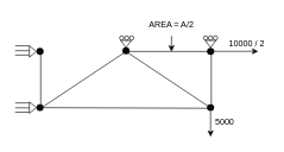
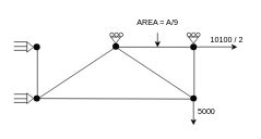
  <mxCell id="0" />
  <mxCell id="1" parent="0" />
  <mxCell id="2" value="" style="endArrow=none;html=1;rounded=0;" edge="1" parent="1" source="9"><mxGeometry width="50" height="50" relative="1" as="geometry"><mxPoint x="56" y="152" as="sourcePoint" /><mxPoint x="296" y="152" as="targetPoint" /></mxGeometry></mxCell>
  <mxCell id="3" value="" style="endArrow=none;html=1;rounded=0;" edge="1" parent="1"><mxGeometry width="50" height="50" relative="1" as="geometry"><mxPoint x="56" y="152" as="sourcePoint" /><mxPoint x="56" y="72" as="targetPoint" /></mxGeometry></mxCell>
  <mxCell id="4" value="" style="endArrow=none;html=1;rounded=0;" edge="1" parent="1"><mxGeometry width="50" height="50" relative="1" as="geometry"><mxPoint x="56" y="152" as="sourcePoint" /><mxPoint x="176" y="72" as="targetPoint" /></mxGeometry></mxCell>
  <mxCell id="5" value="" style="endArrow=none;html=1;rounded=0;" edge="1" parent="1"><mxGeometry width="50" height="50" relative="1" as="geometry"><mxPoint x="296" y="152" as="sourcePoint" /><mxPoint x="176" y="72" as="targetPoint" /></mxGeometry></mxCell>
  <mxCell id="6" value="" style="endArrow=none;html=1;rounded=0;" edge="1" parent="1"><mxGeometry width="50" height="50" relative="1" as="geometry"><mxPoint x="296" y="72" as="sourcePoint" /><mxPoint x="176" y="72" as="targetPoint" /></mxGeometry></mxCell>
  <mxCell id="7" value="" style="endArrow=none;html=1;rounded=0;" edge="1" parent="1"><mxGeometry width="50" height="50" relative="1" as="geometry"><mxPoint x="296" y="152" as="sourcePoint" /><mxPoint x="296" y="72" as="targetPoint" /></mxGeometry></mxCell>
  <mxCell id="8" value="" style="endArrow=none;html=1;rounded=0;" edge="1" parent="1" target="9"><mxGeometry width="50" height="50" relative="1" as="geometry"><mxPoint x="56" y="152" as="sourcePoint" /><mxPoint x="296" y="152" as="targetPoint" /></mxGeometry></mxCell>
  <mxCell id="9" value="" style="ellipse;whiteSpace=wrap;html=1;fillColor=#080808;strokeWidth=0;" vertex="1" parent="1"><mxGeometry x="50" y="146" width="10" height="10" as="geometry" /></mxCell>
  <mxCell id="10" value="" style="ellipse;whiteSpace=wrap;html=1;fillColor=#080808;strokeWidth=0;" vertex="1" parent="1"><mxGeometry x="50" y="67" width="10" height="10" as="geometry" /></mxCell>
  <mxCell id="11" value="" style="ellipse;whiteSpace=wrap;html=1;fillColor=#080808;strokeWidth=0;" vertex="1" parent="1"><mxGeometry x="171" y="66" width="10" height="10" as="geometry" /></mxCell>
  <mxCell id="12" style="edgeStyle=orthogonalEdgeStyle;rounded=0;orthogonalLoop=1;jettySize=auto;html=1;" edge="1" parent="1" source="13"><mxGeometry relative="1" as="geometry"><mxPoint x="295" y="192" as="targetPoint" /></mxGeometry></mxCell>
  <mxCell id="13" value="" style="ellipse;whiteSpace=wrap;html=1;fillColor=#080808;strokeWidth=0;" vertex="1" parent="1"><mxGeometry x="290" y="146" width="10" height="10" as="geometry" /></mxCell>
  <mxCell id="14" value="" style="ellipse;whiteSpace=wrap;html=1;fillColor=#080808;strokeWidth=0;" vertex="1" parent="1"><mxGeometry x="290" y="67" width="10" height="10" as="geometry" /></mxCell>
  <mxCell id="15" value="" style="triangle;whiteSpace=wrap;html=1;" vertex="1" parent="1"><mxGeometry x="40" y="64" width="10" height="16" as="geometry" /></mxCell>
  <mxCell id="16" value="" style="triangle;whiteSpace=wrap;html=1;" vertex="1" parent="1"><mxGeometry x="40" y="143" width="10" height="16" as="geometry" /></mxCell>
  <mxCell id="17" value="" style="endArrow=none;html=1;rounded=0;" edge="1" parent="1"><mxGeometry width="50" height="50" relative="1" as="geometry"><mxPoint x="20" y="64" as="sourcePoint" /><mxPoint x="40" y="64" as="targetPoint" /></mxGeometry></mxCell>
  <mxCell id="18" value="" style="endArrow=none;html=1;rounded=0;" edge="1" parent="1"><mxGeometry width="50" height="50" relative="1" as="geometry"><mxPoint x="20" y="70.92" as="sourcePoint" /><mxPoint x="40" y="70.92" as="targetPoint" /></mxGeometry></mxCell>
  <mxCell id="19" value="" style="endArrow=none;html=1;rounded=0;" edge="1" parent="1"><mxGeometry width="50" height="50" relative="1" as="geometry"><mxPoint x="20" y="77" as="sourcePoint" /><mxPoint x="40" y="77" as="targetPoint" /></mxGeometry></mxCell>
  <mxCell id="20" value="" style="endArrow=none;html=1;rounded=0;" edge="1" parent="1"><mxGeometry width="50" height="50" relative="1" as="geometry"><mxPoint x="20" y="144.42" as="sourcePoint" /><mxPoint x="40" y="144.42" as="targetPoint" /></mxGeometry></mxCell>
  <mxCell id="21" value="" style="endArrow=none;html=1;rounded=0;" edge="1" parent="1"><mxGeometry width="50" height="50" relative="1" as="geometry"><mxPoint x="20" y="151.34" as="sourcePoint" /><mxPoint x="40" y="151.34" as="targetPoint" /></mxGeometry></mxCell>
  <mxCell id="22" value="" style="endArrow=none;html=1;rounded=0;" edge="1" parent="1"><mxGeometry width="50" height="50" relative="1" as="geometry"><mxPoint x="20" y="157.42" as="sourcePoint" /><mxPoint x="40" y="157.42" as="targetPoint" /></mxGeometry></mxCell>
  <mxCell id="23" value="" style="triangle;whiteSpace=wrap;html=1;rotation=90;" vertex="1" parent="1"><mxGeometry x="171" y="54" width="10" height="15" as="geometry" /></mxCell>
  <mxCell id="24" value="" style="triangle;whiteSpace=wrap;html=1;rotation=90;" vertex="1" parent="1"><mxGeometry x="290" y="54" width="10" height="15" as="geometry" /></mxCell>
  <mxCell id="25" value="" style="ellipse;whiteSpace=wrap;html=1;aspect=fixed;" vertex="1" parent="1"><mxGeometry x="167" y="50" width="6" height="6" as="geometry" /></mxCell>
  <mxCell id="26" value="" style="ellipse;whiteSpace=wrap;html=1;aspect=fixed;" vertex="1" parent="1"><mxGeometry x="174" y="50" width="6" height="6" as="geometry" /></mxCell>
  <mxCell id="27" value="" style="ellipse;whiteSpace=wrap;html=1;aspect=fixed;" vertex="1" parent="1"><mxGeometry x="181" y="50" width="6" height="6" as="geometry" /></mxCell>
  <mxCell id="28" value="" style="ellipse;whiteSpace=wrap;html=1;aspect=fixed;" vertex="1" parent="1"><mxGeometry x="285" y="50" width="6" height="6" as="geometry" /></mxCell>
  <mxCell id="29" value="" style="ellipse;whiteSpace=wrap;html=1;aspect=fixed;" vertex="1" parent="1"><mxGeometry x="292" y="50" width="6" height="6" as="geometry" /></mxCell>
  <mxCell id="30" value="" style="ellipse;whiteSpace=wrap;html=1;aspect=fixed;" vertex="1" parent="1"><mxGeometry x="299" y="50" width="6" height="6" as="geometry" /></mxCell>
  <mxCell id="31" style="edgeStyle=orthogonalEdgeStyle;rounded=0;orthogonalLoop=1;jettySize=auto;html=1;" edge="1" parent="1" source="32"><mxGeometry relative="1" as="geometry"><mxPoint x="240" y="72" as="targetPoint" /></mxGeometry></mxCell>
- <mxCell id="32" value="AREA = A/2" style="text;html=1;align=center;verticalAlign=middle;whiteSpace=wrap;rounded=0;" vertex="1" parent="1"><mxGeometry x="195" y="20" width="90" height="30" as="geometry" /></mxCell>
+ <mxCell id="32" value="AREA = A/9" style="text;html=1;align=center;verticalAlign=middle;whiteSpace=wrap;rounded=0;" vertex="1" parent="1"><mxGeometry x="195" y="20" width="90" height="30" as="geometry" /></mxCell>
  <mxCell id="33" value="" style="endArrow=classic;html=1;rounded=0;" edge="1" parent="1"><mxGeometry width="50" height="50" relative="1" as="geometry"><mxPoint x="298" y="71.76" as="sourcePoint" /><mxPoint x="362" y="71.76" as="targetPoint" /></mxGeometry></mxCell>
- <mxCell id="34" value="10000 / 2" style="text;html=1;align=center;verticalAlign=middle;whiteSpace=wrap;rounded=0;" vertex="1" parent="1"><mxGeometry x="316" y="46" width="60" height="30" as="geometry" /></mxCell>
+ <mxCell id="34" value="10100 / 2" style="text;html=1;align=center;verticalAlign=middle;whiteSpace=wrap;rounded=0;" vertex="1" parent="1"><mxGeometry x="316" y="46" width="60" height="30" as="geometry" /></mxCell>
  <mxCell id="35" value="5000" style="text;html=1;align=center;verticalAlign=middle;whiteSpace=wrap;rounded=0;" vertex="1" parent="1"><mxGeometry x="285" y="156" width="60" height="30" as="geometry" /></mxCell>
